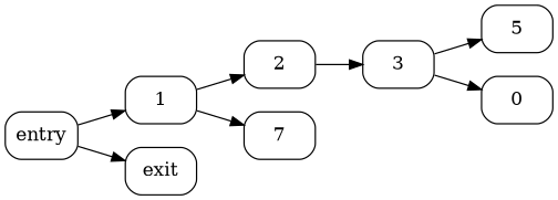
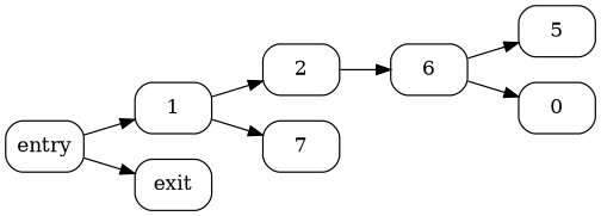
  digraph {
    rankdir=LR
    node [shape=rect style=rounded]
    entry
    1
    exit
    2
    7
-   3
+   3 [label=6]
    5
    n8 [label=0]
    entry -> 1
    entry -> exit
    1 -> 2
    1 -> 7
    2 -> 3
    3 -> 5
    3 -> n8
  }
